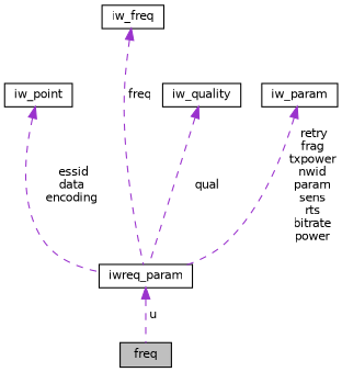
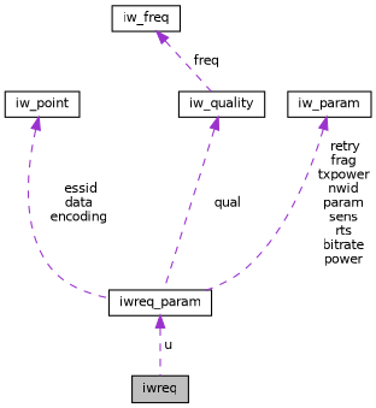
  digraph {
    node [color=black fillcolor=white fontname=Helvetica fontsize=10 shape=record style=filled]
    edge [color=darkorchid3 dir=back fontname=Helvetica fontsize=10 labelfontname=Helvetica labelfontsize=10 style=dashed]
-   n1 [fillcolor=grey75 fontcolor=black height=0.2 label=freq width=0.4]
+   n1 [fillcolor=grey75 fontcolor=black height=0.2 label=iwreq width=0.4]
    n2 [height=0.2 label=iwreq_param width=0.4]
    n3 [height=0.2 label=iw_point width=0.4]
    n4 [height=0.2 label=iw_quality width=0.4]
    n5 [height=0.2 label=iw_param width=0.4]
    n6 [height=0.2 label=iw_freq width=0.4]
    n2 -> n1 [label=" u"]
    n3 -> n2 [label=" essid\ndata\nencoding"]
    n4 -> n2 [label=" qual"]
    n5 -> n2 [label=" retry\nfrag\ntxpower\nnwid\nparam\nsens\nrts\nbitrate\npower"]
-   n6 -> n2 [label=" freq"]
+   n6 -> n4 [label=" freq"]
  }
